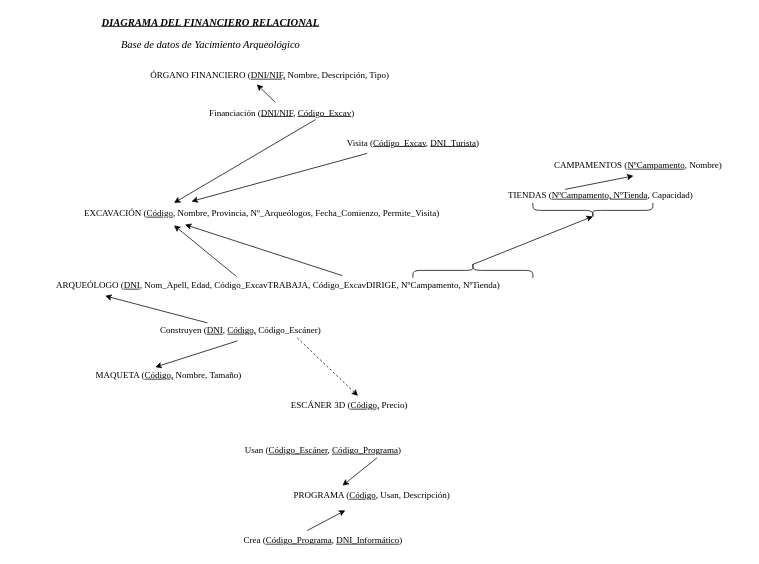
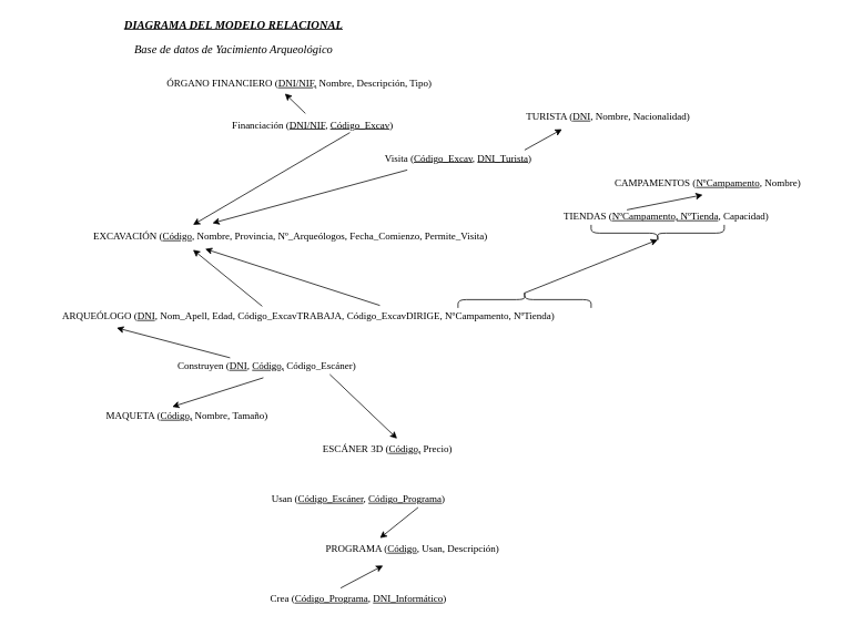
  <mxCell id="0" />
  <mxCell id="1" parent="0" />
- <mxCell id="2" value="&lt;font style=&quot;font-size: 14px&quot; face=&quot;Verdana&quot;&gt;&lt;b&gt;&lt;i&gt;&lt;u&gt;DIAGRAMA DEL FINANCIERO RELACIONAL&lt;/u&gt;&lt;/i&gt;&lt;/b&gt;&lt;/font&gt;" style="text;html=1;align=center;verticalAlign=middle;resizable=0;points=[];autosize=1;" parent="1" vertex="1"><mxGeometry y="20" width="320" height="20" as="geometry" x="120" /></mxCell>
+ <mxCell id="2" value="&lt;font style=&quot;font-size: 14px&quot; face=&quot;Verdana&quot;&gt;&lt;b&gt;&lt;i&gt;&lt;u&gt;DIAGRAMA DEL MODELO RELACIONAL&lt;/u&gt;&lt;/i&gt;&lt;/b&gt;&lt;/font&gt;" style="text;html=1;align=center;verticalAlign=middle;resizable=0;points=[];autosize=1;" parent="1" vertex="1"><mxGeometry y="20" width="320" height="20" as="geometry" x="120" /></mxCell>
  <mxCell id="3" value="&lt;i&gt;&lt;font style=&quot;font-size: 14px&quot; face=&quot;Verdana&quot;&gt;Base de datos de Yacimiento Arqueológico&lt;/font&gt;&lt;/i&gt;" style="text;html=1;align=center;verticalAlign=middle;resizable=0;points=[];autosize=1;" parent="1" vertex="1"><mxGeometry x="125" y="50" width="310" height="20" as="geometry" /></mxCell>
  <mxCell id="4" value="&lt;font face=&quot;Verdana&quot; style=&quot;font-size: 12px&quot;&gt;ARQUEÓLOGO (&lt;u&gt;DNI&lt;/u&gt;, Nom_Apell, Edad, Código_ExcavTRABAJA,&amp;nbsp;&lt;/font&gt;&lt;span style=&quot;font-family: &amp;#34;verdana&amp;#34;&quot;&gt;Código_ExcavDIRIGE&lt;/span&gt;&lt;font face=&quot;Verdana&quot; style=&quot;font-size: 12px&quot;&gt;, NºCampamento, NºTienda)&lt;/font&gt;" style="text;html=1;align=center;verticalAlign=middle;resizable=0;points=[];autosize=1;" parent="1" vertex="1"><mxGeometry x="20" y="370" width="700" height="20" as="geometry" /></mxCell>
  <mxCell id="5" value="&lt;font face=&quot;Verdana&quot;&gt;MAQUETA (&lt;u&gt;Código,&lt;/u&gt;&amp;nbsp;Nombre, Tamaño)&lt;/font&gt;" style="text;html=1;align=center;verticalAlign=middle;resizable=0;points=[];autosize=1;" parent="1" vertex="1"><mxGeometry x="104" y="490" width="240" height="20" as="geometry" /></mxCell>
  <mxCell id="6" value="&lt;font face=&quot;Verdana&quot;&gt;Construyen (&lt;u&gt;DNI&lt;/u&gt;, &lt;u&gt;Código,&lt;/u&gt;&amp;nbsp;&lt;/font&gt;&lt;span style=&quot;font-family: &amp;#34;verdana&amp;#34;&quot;&gt;Código_Escáner&lt;/span&gt;&lt;font face=&quot;Verdana&quot;&gt;)&lt;/font&gt;" style="text;html=1;align=center;verticalAlign=middle;resizable=0;points=[];autosize=1;" parent="1" vertex="1"><mxGeometry x="180" y="430" width="280" height="20" as="geometry" /></mxCell>
  <mxCell id="7" value="" style="endArrow=classic;html=1;entryX=0.171;entryY=1.2;entryDx=0;entryDy=0;entryPerimeter=0;exitX=0.343;exitY=0;exitDx=0;exitDy=0;exitPerimeter=0;" parent="1" source="6" target="4" edge="1"><mxGeometry width="50" height="50" relative="1" as="geometry"><mxPoint x="329.25" y="419.34" as="sourcePoint" /><mxPoint x="445" y="530" as="targetPoint" /></mxGeometry></mxCell>
  <mxCell id="8" value="" style="endArrow=classic;html=1;entryX=0.427;entryY=-0.05;entryDx=0;entryDy=0;entryPerimeter=0;exitX=0.486;exitY=1.2;exitDx=0;exitDy=0;exitPerimeter=0;" parent="1" source="6" target="5" edge="1"><mxGeometry width="50" height="50" relative="1" as="geometry"><mxPoint x="270.42" y="440.04" as="sourcePoint" /><mxPoint x="285" y="400" as="targetPoint" /></mxGeometry></mxCell>
  <mxCell id="9" value="&lt;font face=&quot;Verdana&quot;&gt;ESCÁNER 3D (&lt;u&gt;Código,&lt;/u&gt;&amp;nbsp;Precio)&lt;/font&gt;" style="text;html=1;align=center;verticalAlign=middle;resizable=0;points=[];autosize=1;" parent="1" vertex="1"><mxGeometry x="370" y="530" width="190" height="20" as="geometry" /></mxCell>
- <mxCell id="10" value="" style="endArrow=classic;html=1;entryX=0.562;entryY=-0.136;entryDx=0;entryDy=0;entryPerimeter=0;exitX=0.771;exitY=1;exitDx=0;exitDy=0;exitPerimeter=0;dashed=1;" parent="1" source="6" target="9" edge="1"><mxGeometry width="50" height="50" relative="1" as="geometry"><mxPoint x="347.01" y="440.04" as="sourcePoint" /><mxPoint x="252.48" y="479" as="targetPoint" /></mxGeometry></mxCell>
+ <mxCell id="10" value="" style="endArrow=classic;html=1;entryX=0.562;entryY=-0.136;entryDx=0;entryDy=0;entryPerimeter=0;exitX=0.771;exitY=1;exitDx=0;exitDy=0;exitPerimeter=0;" parent="1" source="6" target="9" edge="1"><mxGeometry width="50" height="50" relative="1" as="geometry"><mxPoint x="347.01" y="440.04" as="sourcePoint" /><mxPoint x="252.48" y="479" as="targetPoint" /></mxGeometry></mxCell>
  <mxCell id="11" value="&lt;font face=&quot;Verdana&quot;&gt;ÓRGANO FINANCIERO (&lt;u&gt;DNI/NIF,&lt;/u&gt;&amp;nbsp;Nombre, Descripción, Tipo)&lt;/font&gt;" style="text;html=1;align=center;verticalAlign=middle;resizable=0;points=[];autosize=1;" parent="1" vertex="1"><mxGeometry x="169" y="90" width="380" height="20" as="geometry" /></mxCell>
  <mxCell id="12" value="&lt;font face=&quot;Verdana&quot;&gt;CAMPAMENTOS (&lt;u&gt;NºCampamento&lt;/u&gt;, Nombre)&lt;/font&gt;" style="text;html=1;align=center;verticalAlign=middle;resizable=0;points=[];autosize=1;" parent="1" vertex="1"><mxGeometry x="710" y="210" width="280" height="20" as="geometry" /></mxCell>
  <mxCell id="13" value="&lt;font face=&quot;Verdana&quot;&gt;TIENDAS (&lt;u&gt;NºCampamento, NºTienda&lt;/u&gt;, Capacidad)&lt;/font&gt;" style="text;html=1;align=center;verticalAlign=middle;resizable=0;points=[];autosize=1;" parent="1" vertex="1"><mxGeometry x="640" y="250" width="320" height="20" as="geometry" /></mxCell>
  <mxCell id="14" value="" style="endArrow=classic;html=1;entryX=0.479;entryY=1.2;entryDx=0;entryDy=0;entryPerimeter=0;exitX=0.353;exitY=0.1;exitDx=0;exitDy=0;exitPerimeter=0;" parent="1" source="13" target="12" edge="1"><mxGeometry width="50" height="50" relative="1" as="geometry"><mxPoint x="503.02" y="403" as="sourcePoint" /><mxPoint x="653.82" y="427" as="targetPoint" /></mxGeometry></mxCell>
  <mxCell id="15" value="" style="shape=curlyBracket;whiteSpace=wrap;html=1;rounded=1;rotation=90;" parent="1" vertex="1"><mxGeometry x="620" y="280" width="20" height="160" as="geometry" /></mxCell>
  <mxCell id="16" value="" style="shape=curlyBracket;whiteSpace=wrap;html=1;rounded=1;rotation=-90;" parent="1" vertex="1"><mxGeometry x="780" y="200" width="20" height="160" as="geometry" /></mxCell>
  <mxCell id="17" value="" style="endArrow=classic;html=1;exitX=0.1;exitY=0.5;exitDx=0;exitDy=0;exitPerimeter=0;entryX=0.1;entryY=0.5;entryDx=0;entryDy=0;entryPerimeter=0;" parent="1" source="15" target="16" edge="1"><mxGeometry width="50" height="50" relative="1" as="geometry"><mxPoint x="473.02" y="453" as="sourcePoint" /><mxPoint x="650" y="380" as="targetPoint" /></mxGeometry></mxCell>
  <mxCell id="18" value="&lt;font face=&quot;Verdana&quot;&gt;Financiación (&lt;u&gt;DNI/NIF&lt;/u&gt;, &lt;u&gt;Código_Excav&lt;/u&gt;)&lt;/font&gt;" style="text;html=1;align=center;verticalAlign=middle;resizable=0;points=[];autosize=1;" parent="1" vertex="1"><mxGeometry x="255" y="140" width="240" height="20" as="geometry" /></mxCell>
  <mxCell id="19" value="" style="endArrow=classic;html=1;entryX=0.455;entryY=1.1;entryDx=0;entryDy=0;entryPerimeter=0;exitX=0.465;exitY=-0.2;exitDx=0;exitDy=0;exitPerimeter=0;" parent="1" source="18" target="11" edge="1"><mxGeometry width="50" height="50" relative="1" as="geometry"><mxPoint x="248.9" y="369.34" as="sourcePoint" /><mxPoint x="271.98" y="344" as="targetPoint" /></mxGeometry></mxCell>
  <mxCell id="20" value="&lt;div style=&quot;text-align: center&quot;&gt;&lt;font face=&quot;verdana&quot;&gt;EXCAVACIÓN (&lt;u&gt;Código&lt;/u&gt;, Nombre, Provincia, Nº_Arqueólogos, Fecha_Comienzo, Permite_Visita)&lt;/font&gt;&lt;/div&gt;" style="text;whiteSpace=wrap;html=1;" parent="1" vertex="1"><mxGeometry x="110" y="270" width="486" height="30" as="geometry" /></mxCell>
  <mxCell id="21" value="" style="endArrow=classic;html=1;entryX=0.25;entryY=0;entryDx=0;entryDy=0;exitX=0.688;exitY=0.95;exitDx=0;exitDy=0;exitPerimeter=0;" parent="1" source="18" target="20" edge="1"><mxGeometry width="50" height="50" relative="1" as="geometry"><mxPoint x="321.6" y="146" as="sourcePoint" /><mxPoint x="351.9" y="122" as="targetPoint" /></mxGeometry></mxCell>
+ <mxCell id="22" value="&lt;font face=&quot;Verdana&quot;&gt;TURISTA (&lt;u&gt;DNI&lt;/u&gt;, Nombre, Nacionalidad)&lt;/font&gt;" style="text;html=1;align=center;verticalAlign=middle;resizable=0;points=[];autosize=1;" parent="1" vertex="1"><mxGeometry x="605" y="130" width="250" height="20" as="geometry" /></mxCell>
  <mxCell id="23" value="&lt;font face=&quot;Verdana&quot;&gt;Visita (&lt;u&gt;Código_Excav&lt;/u&gt;, &lt;u&gt;DNI_Turista&lt;/u&gt;)&lt;/font&gt;" style="text;html=1;align=center;verticalAlign=middle;resizable=0;points=[];autosize=1;" parent="1" vertex="1"><mxGeometry x="435" y="180" width="230" height="20" as="geometry" /></mxCell>
  <mxCell id="24" value="" style="endArrow=classic;html=1;entryX=0.298;entryY=-0.067;entryDx=0;entryDy=0;entryPerimeter=0;exitX=0.235;exitY=1.2;exitDx=0;exitDy=0;exitPerimeter=0;" parent="1" source="23" target="20" edge="1"><mxGeometry width="50" height="50" relative="1" as="geometry"><mxPoint x="321.6" y="146" as="sourcePoint" /><mxPoint x="351.9" y="122" as="targetPoint" /></mxGeometry></mxCell>
+ <mxCell id="25" value="" style="endArrow=classic;html=1;entryX=0.28;entryY=1.25;entryDx=0;entryDy=0;entryPerimeter=0;exitX=0.848;exitY=0;exitDx=0;exitDy=0;exitPerimeter=0;" parent="1" source="23" target="22" edge="1"><mxGeometry width="50" height="50" relative="1" as="geometry"><mxPoint x="331.6" y="156" as="sourcePoint" /><mxPoint x="361.9" y="132" as="targetPoint" /></mxGeometry></mxCell>
  <mxCell id="26" value="&lt;font face=&quot;Verdana&quot;&gt;PROGRAMA (&lt;u&gt;Código&lt;/u&gt;, Usan, Descripción)&lt;/font&gt;" style="text;html=1;align=center;verticalAlign=middle;resizable=0;points=[];autosize=1;" vertex="1" parent="1"><mxGeometry x="360" y="650" width="270" height="20" as="geometry" /></mxCell>
  <mxCell id="27" value="&lt;font face=&quot;Verdana&quot;&gt;Usan (&lt;u&gt;Código_Escáner&lt;/u&gt;, &lt;u&gt;Código_Programa&lt;/u&gt;)&lt;/font&gt;" style="text;html=1;align=center;verticalAlign=middle;resizable=0;points=[];autosize=1;" vertex="1" parent="1"><mxGeometry x="295" y="590" width="270" height="20" as="geometry" /></mxCell>
  <mxCell id="28" value="" style="endArrow=classic;html=1;entryX=0.356;entryY=-0.15;entryDx=0;entryDy=0;entryPerimeter=0;exitX=0.767;exitY=1;exitDx=0;exitDy=0;exitPerimeter=0;" edge="1" parent="1" source="27" target="26"><mxGeometry width="50" height="50" relative="1" as="geometry"><mxPoint x="296.04" y="450" as="sourcePoint" /><mxPoint x="159.7" y="414" as="targetPoint" /></mxGeometry></mxCell>
  <mxCell id="29" value="&lt;font face=&quot;Verdana&quot;&gt;Crea (&lt;u&gt;Código_Programa&lt;/u&gt;, &lt;u&gt;DNI_Informático&lt;/u&gt;)&lt;/font&gt;" style="text;html=1;align=center;verticalAlign=middle;resizable=0;points=[];autosize=1;" vertex="1" parent="1"><mxGeometry x="295" y="710" width="270" height="20" as="geometry" /></mxCell>
  <mxCell id="30" value="" style="endArrow=classic;html=1;entryX=0.37;entryY=1.5;entryDx=0;entryDy=0;entryPerimeter=0;exitX=0.422;exitY=-0.15;exitDx=0;exitDy=0;exitPerimeter=0;" edge="1" parent="1" source="29" target="26"><mxGeometry width="50" height="50" relative="1" as="geometry"><mxPoint x="512.09" y="620" as="sourcePoint" /><mxPoint x="466.12" y="657" as="targetPoint" /></mxGeometry></mxCell>
  <mxCell id="31" value="" style="endArrow=classic;html=1;entryX=0.25;entryY=1;entryDx=0;entryDy=0;exitX=0.421;exitY=-0.1;exitDx=0;exitDy=0;exitPerimeter=0;" edge="1" parent="1" source="4" target="20"><mxGeometry width="50" height="50" relative="1" as="geometry"><mxPoint x="286.04" y="440" as="sourcePoint" /><mxPoint x="149.7" y="404" as="targetPoint" /></mxGeometry></mxCell>
  <mxCell id="32" value="" style="endArrow=classic;html=1;entryX=0.28;entryY=0.967;entryDx=0;entryDy=0;exitX=0.623;exitY=-0.15;exitDx=0;exitDy=0;exitPerimeter=0;entryPerimeter=0;" edge="1" parent="1" source="4" target="20"><mxGeometry width="50" height="50" relative="1" as="geometry"><mxPoint x="324.7" y="378" as="sourcePoint" /><mxPoint x="241.5" y="310" as="targetPoint" /></mxGeometry></mxCell>
